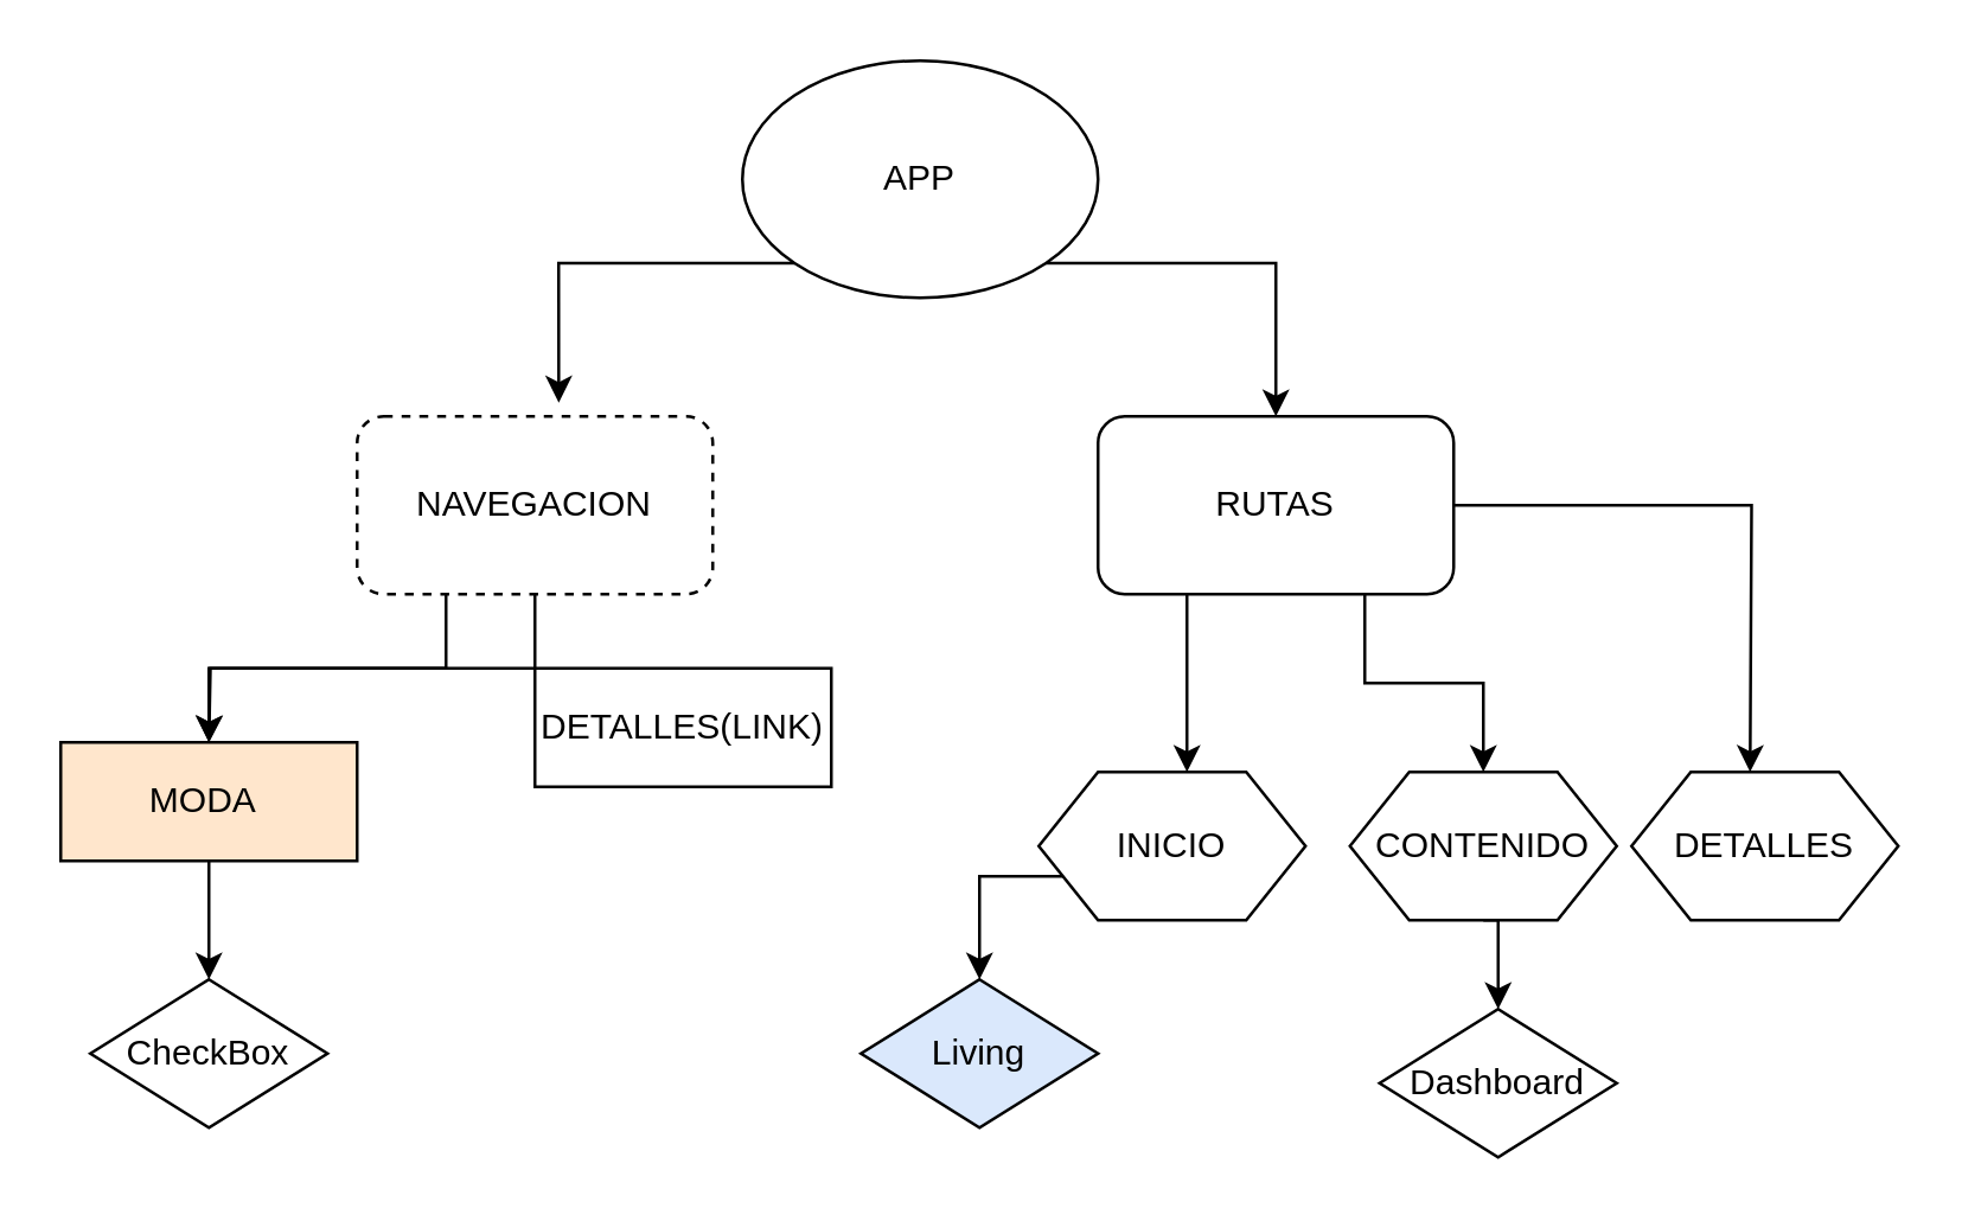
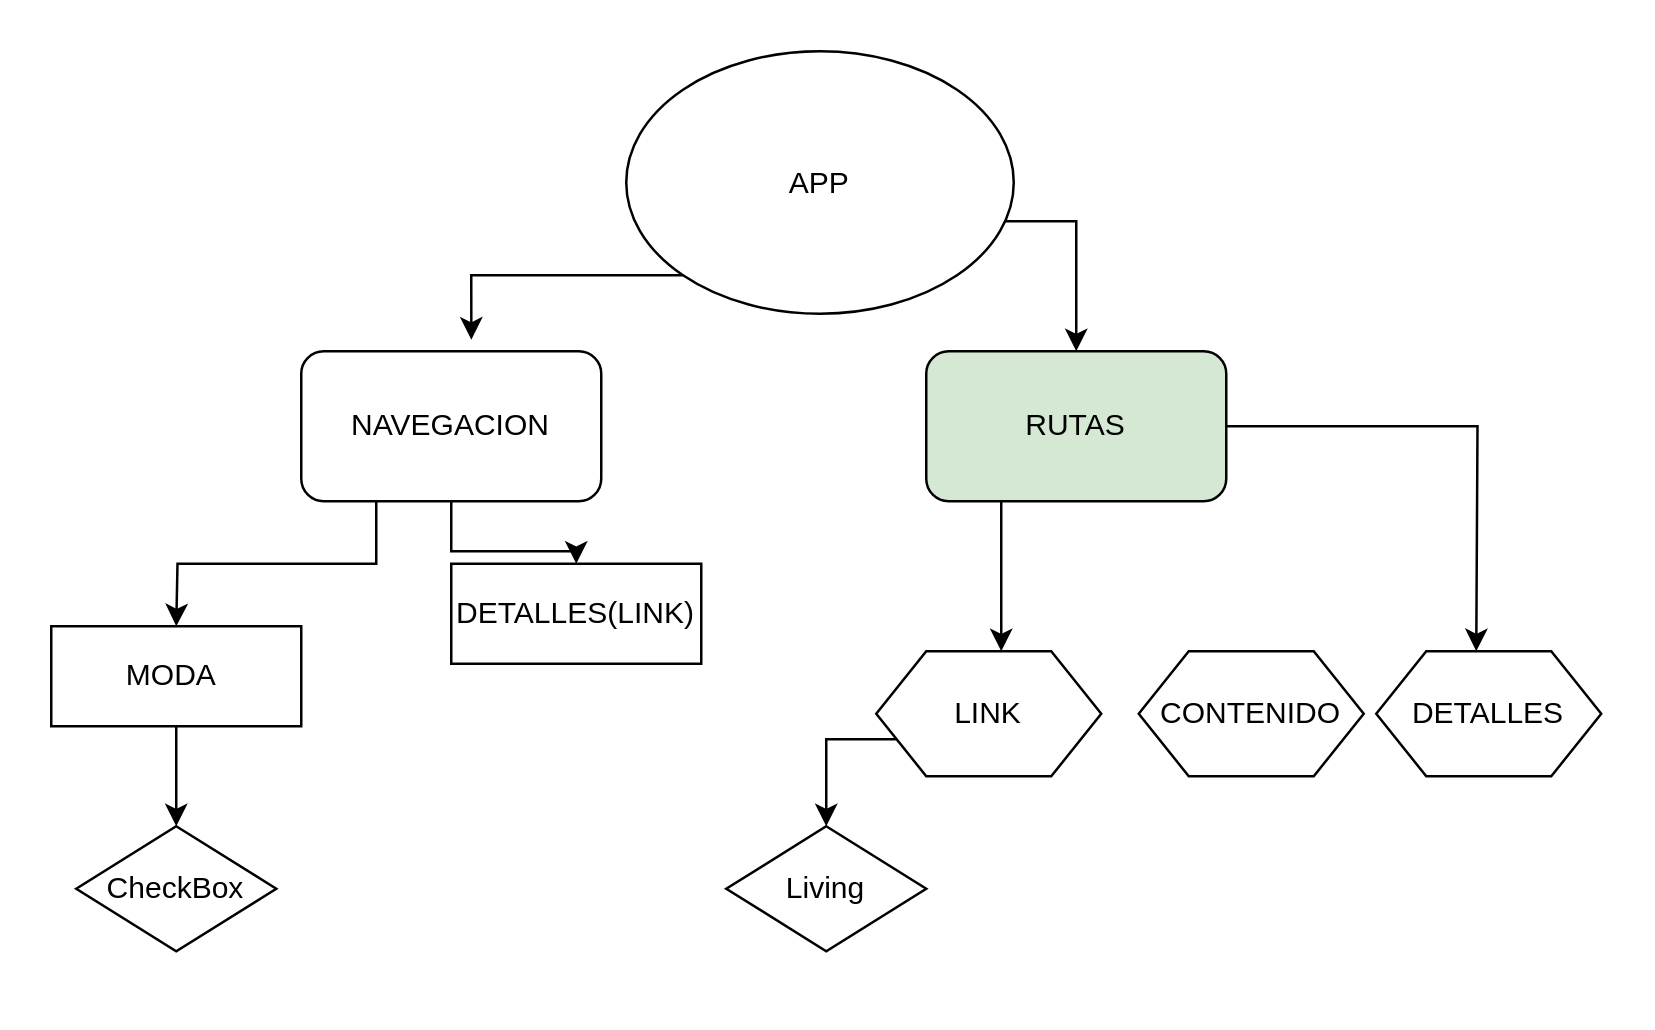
  <mxCell id="0" />
  <mxCell id="1" parent="0" />
  <mxCell id="2" style="edgeStyle=orthogonalEdgeStyle;rounded=0;orthogonalLoop=1;jettySize=auto;html=1;exitX=0;exitY=1;exitDx=0;exitDy=0;entryX=0.567;entryY=-0.077;entryDx=0;entryDy=0;entryPerimeter=0;" edge="1" parent="1" source="4" target="11"><mxGeometry relative="1" as="geometry"><mxPoint x="190" y="170" as="targetPoint" /></mxGeometry></mxCell>
  <mxCell id="3" style="edgeStyle=orthogonalEdgeStyle;rounded=0;orthogonalLoop=1;jettySize=auto;html=1;exitX=1;exitY=1;exitDx=0;exitDy=0;" edge="1" parent="1" source="4" target="8"><mxGeometry relative="1" as="geometry"><mxPoint x="430" y="170" as="targetPoint" /><Array as="points"><mxPoint x="430" y="88" /></Array></mxGeometry></mxCell>
- <mxCell id="4" value="APP" style="ellipse;whiteSpace=wrap;html=1;" vertex="1" parent="1"><mxGeometry x="250" y="20" width="120" height="80" as="geometry" /></mxCell>
+ <mxCell id="4" value="APP" style="ellipse;whiteSpace=wrap;html=1;" vertex="1" parent="1"><mxGeometry x="250" y="20" width="155" height="105" as="geometry" /></mxCell>
  <mxCell id="5" style="edgeStyle=orthogonalEdgeStyle;rounded=0;orthogonalLoop=1;jettySize=auto;html=1;exitX=0.25;exitY=1;exitDx=0;exitDy=0;" edge="1" parent="1" source="8"><mxGeometry relative="1" as="geometry"><mxPoint x="400" y="260" as="targetPoint" /></mxGeometry></mxCell>
- <mxCell id="6" style="edgeStyle=orthogonalEdgeStyle;rounded=0;orthogonalLoop=1;jettySize=auto;html=1;exitX=0.75;exitY=1;exitDx=0;exitDy=0;entryX=0.5;entryY=0;entryDx=0;entryDy=0;" edge="1" parent="1" source="8" target="19"><mxGeometry relative="1" as="geometry"><mxPoint x="510" y="260" as="targetPoint" /></mxGeometry></mxCell>
  <mxCell id="7" style="edgeStyle=orthogonalEdgeStyle;rounded=0;orthogonalLoop=1;jettySize=auto;html=1;exitX=1;exitY=0.5;exitDx=0;exitDy=0;" edge="1" parent="1" source="8"><mxGeometry relative="1" as="geometry"><mxPoint x="590" y="260" as="targetPoint" /></mxGeometry></mxCell>
- <mxCell id="8" value="RUTAS" style="rounded=1;whiteSpace=wrap;html=1;" vertex="1" parent="1"><mxGeometry x="370" y="140" width="120" height="60" as="geometry" /></mxCell>
+ <mxCell id="8" value="RUTAS" style="rounded=1;whiteSpace=wrap;html=1;fillColor=#d5e8d4;" vertex="1" parent="1"><mxGeometry x="370" y="140" width="120" height="60" as="geometry" /></mxCell>
  <mxCell id="9" style="edgeStyle=orthogonalEdgeStyle;rounded=0;orthogonalLoop=1;jettySize=auto;html=1;exitX=0.25;exitY=1;exitDx=0;exitDy=0;" edge="1" parent="1" source="11"><mxGeometry relative="1" as="geometry"><mxPoint x="70" y="250" as="targetPoint" /></mxGeometry></mxCell>
- <mxCell id="10" style="edgeStyle=orthogonalEdgeStyle;rounded=0;orthogonalLoop=1;jettySize=auto;html=1;exitX=0.5;exitY=1;exitDx=0;exitDy=0;" edge="1" parent="1" source="11" target="14"><mxGeometry relative="1" as="geometry"><mxPoint x="230" y="250" as="targetPoint" /></mxGeometry></mxCell>
- <mxCell id="11" value="NAVEGACION" style="rounded=1;whiteSpace=wrap;html=1;dashed=1;" vertex="1" parent="1"><mxGeometry x="120" y="140" width="120" height="60" as="geometry" /></mxCell>
+ <mxCell id="10" style="edgeStyle=orthogonalEdgeStyle;rounded=0;orthogonalLoop=1;jettySize=auto;html=1;exitX=0.5;exitY=1;exitDx=0;exitDy=0;" edge="1" parent="1" source="11" target="12"><mxGeometry relative="1" as="geometry"><mxPoint x="230" y="250" as="targetPoint" /></mxGeometry></mxCell>
+ <mxCell id="11" value="NAVEGACION" style="rounded=1;whiteSpace=wrap;html=1;" vertex="1" parent="1"><mxGeometry x="120" y="140" width="120" height="60" as="geometry" /></mxCell>
  <mxCell id="12" value="DETALLES(LINK)" style="rounded=0;whiteSpace=wrap;html=1;" vertex="1" parent="1"><mxGeometry x="180" y="225" width="100" height="40" as="geometry" /></mxCell>
  <mxCell id="13" style="edgeStyle=orthogonalEdgeStyle;rounded=0;orthogonalLoop=1;jettySize=auto;html=1;exitX=0.5;exitY=1;exitDx=0;exitDy=0;" edge="1" parent="1" source="14"><mxGeometry relative="1" as="geometry"><mxPoint x="70" y="330" as="targetPoint" /></mxGeometry></mxCell>
- <mxCell id="14" value="MODA&amp;nbsp;" style="rounded=0;whiteSpace=wrap;html=1;fillColor=#ffe6cc;" vertex="1" parent="1"><mxGeometry x="20" y="250" width="100" height="40" as="geometry" /></mxCell>
+ <mxCell id="14" value="MODA&amp;nbsp;" style="rounded=0;whiteSpace=wrap;html=1;" vertex="1" parent="1"><mxGeometry x="20" y="250" width="100" height="40" as="geometry" /></mxCell>
  <mxCell id="15" style="edgeStyle=orthogonalEdgeStyle;rounded=0;orthogonalLoop=1;jettySize=auto;html=1;exitX=0;exitY=0.75;exitDx=0;exitDy=0;" edge="1" parent="1" source="16"><mxGeometry relative="1" as="geometry"><mxPoint x="330" y="330" as="targetPoint" /></mxGeometry></mxCell>
- <mxCell id="16" value="INICIO" style="shape=hexagon;perimeter=hexagonPerimeter2;whiteSpace=wrap;html=1;fixedSize=1;" vertex="1" parent="1"><mxGeometry x="350" y="260" width="90" height="50" as="geometry" /></mxCell>
- <mxCell id="17" value="Living" style="rhombus;whiteSpace=wrap;html=1;fillColor=#dae8fc;" vertex="1" parent="1"><mxGeometry x="290" y="330" width="80" height="50" as="geometry" /></mxCell>
- <mxCell id="18" style="edgeStyle=orthogonalEdgeStyle;rounded=0;orthogonalLoop=1;jettySize=auto;html=1;exitX=0.5;exitY=1;exitDx=0;exitDy=0;entryX=0.5;entryY=0;entryDx=0;entryDy=0;" edge="1" parent="1" source="19" target="21"><mxGeometry relative="1" as="geometry" /></mxCell>
+ <mxCell id="16" value="LINK" style="shape=hexagon;perimeter=hexagonPerimeter2;whiteSpace=wrap;html=1;fixedSize=1;" vertex="1" parent="1"><mxGeometry x="350" y="260" width="90" height="50" as="geometry" /></mxCell>
+ <mxCell id="17" value="Living" style="rhombus;whiteSpace=wrap;html=1;" vertex="1" parent="1"><mxGeometry x="290" y="330" width="80" height="50" as="geometry" /></mxCell>
  <mxCell id="19" value="CONTENIDO" style="shape=hexagon;perimeter=hexagonPerimeter2;whiteSpace=wrap;html=1;fixedSize=1;" vertex="1" parent="1"><mxGeometry x="455" y="260" width="90" height="50" as="geometry" /></mxCell>
  <mxCell id="20" value="CheckBox" style="rhombus;whiteSpace=wrap;html=1;" vertex="1" parent="1"><mxGeometry x="30" y="330" width="80" height="50" as="geometry" /></mxCell>
- <mxCell id="21" value="Dashboard" style="rhombus;whiteSpace=wrap;html=1;" vertex="1" parent="1"><mxGeometry x="465" y="340" width="80" height="50" as="geometry" /></mxCell>
  <mxCell id="22" value="DETALLES" style="shape=hexagon;perimeter=hexagonPerimeter2;whiteSpace=wrap;html=1;fixedSize=1;" vertex="1" parent="1"><mxGeometry x="550" y="260" width="90" height="50" as="geometry" /></mxCell>
